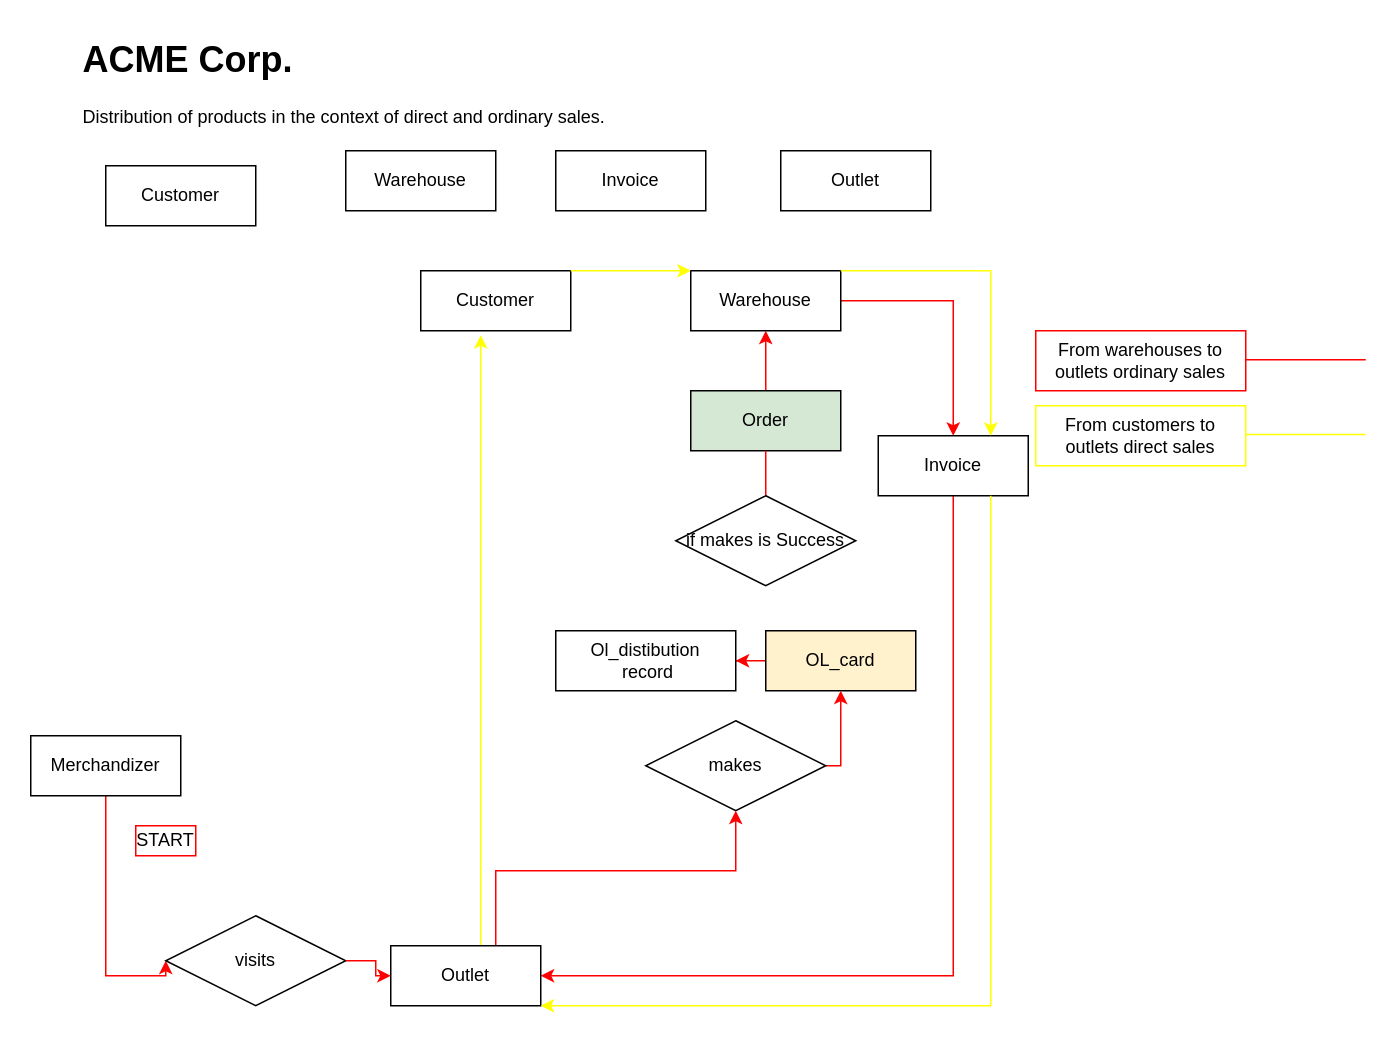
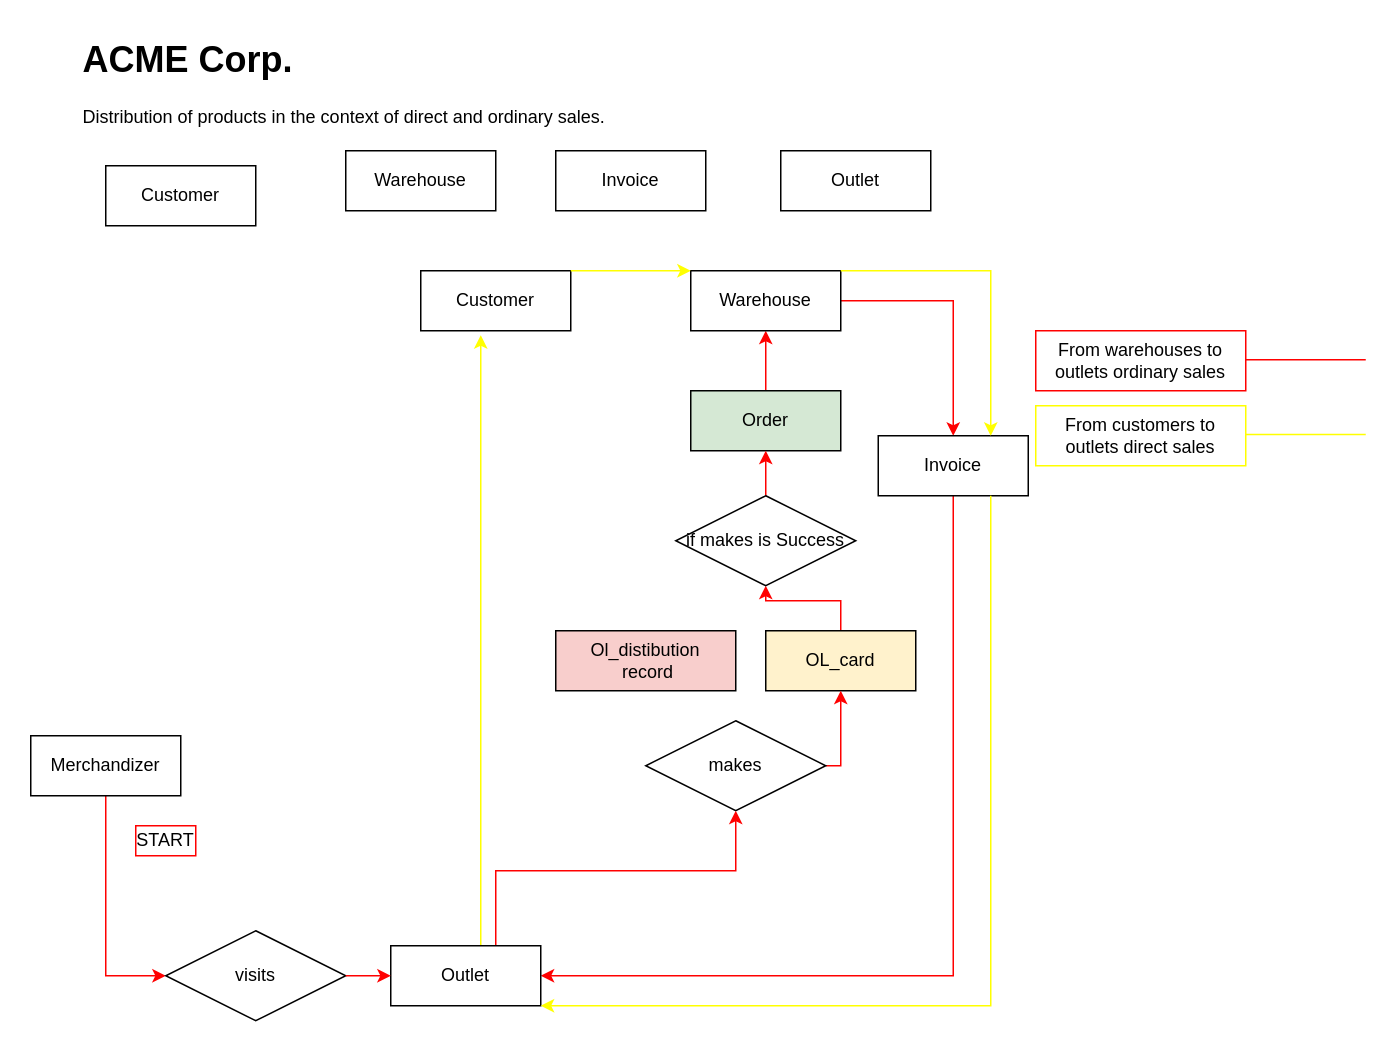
  <mxCell id="0" />
  <mxCell id="1" parent="0" />
  <mxCell id="2" value="" style="edgeStyle=orthogonalEdgeStyle;rounded=0;orthogonalLoop=1;jettySize=auto;html=1;strokeColor=#FF0000;entryX=0;entryY=0.5;entryDx=0;entryDy=0;" parent="1" source="3" target="10" edge="1"><mxGeometry relative="1" as="geometry"><Array as="points"><mxPoint x="70" y="650" /></Array></mxGeometry></mxCell>
  <mxCell id="3" value="Merchandizer" style="whiteSpace=wrap;html=1;align=center;" parent="1" vertex="1"><mxGeometry x="20" y="490" width="100" height="40" as="geometry" /></mxCell>
- <mxCell id="4" value="" style="edgeStyle=orthogonalEdgeStyle;rounded=0;orthogonalLoop=1;jettySize=auto;html=1;strokeColor=#FF0000;" parent="1" source="5" target="13" edge="1"><mxGeometry relative="1" as="geometry" /></mxCell>
+ <mxCell id="4" value="" style="edgeStyle=orthogonalEdgeStyle;rounded=0;orthogonalLoop=1;jettySize=auto;html=1;strokeColor=#FF0000;" parent="1" source="5" target="12" edge="1"><mxGeometry relative="1" as="geometry" /></mxCell>
  <mxCell id="5" value="OL_card" style="whiteSpace=wrap;html=1;align=center;fillColor=#fff2cc;" parent="1" vertex="1"><mxGeometry x="510" y="420" width="100" height="40" as="geometry" /></mxCell>
  <mxCell id="6" style="edgeStyle=orthogonalEdgeStyle;rounded=0;orthogonalLoop=1;jettySize=auto;html=1;entryX=0.5;entryY=1;entryDx=0;entryDy=0;strokeColor=#FF0000;" parent="1" source="7" target="9" edge="1"><mxGeometry relative="1" as="geometry" /></mxCell>
  <mxCell id="7" value="Order" style="whiteSpace=wrap;html=1;align=center;fillColor=#d5e8d4;" parent="1" vertex="1"><mxGeometry x="460" y="260" width="100" height="40" as="geometry" /></mxCell>
  <mxCell id="8" style="edgeStyle=orthogonalEdgeStyle;rounded=0;orthogonalLoop=1;jettySize=auto;html=1;entryX=0.5;entryY=0;entryDx=0;entryDy=0;strokeColor=#FF0000;" parent="1" source="9" target="17" edge="1"><mxGeometry relative="1" as="geometry" /></mxCell>
  <mxCell id="9" value="Warehouse" style="whiteSpace=wrap;html=1;align=center;" parent="1" vertex="1"><mxGeometry x="460" y="180" width="100" height="40" as="geometry" /></mxCell>
- <mxCell id="10" value="visits" style="shape=rhombus;perimeter=rhombusPerimeter;whiteSpace=wrap;html=1;align=center;" parent="1" vertex="1"><mxGeometry x="110" y="610" width="120" height="60" as="geometry" /></mxCell>
- <mxCell id="11" value="" style="edgeStyle=orthogonalEdgeStyle;rounded=0;orthogonalLoop=1;jettySize=auto;html=1;strokeColor=#FF0000;entryX=0.5;entryY=1;entryDx=0;entryDy=0;endArrow=none;" parent="1" source="12" target="7" edge="1"><mxGeometry relative="1" as="geometry"><mxPoint x="330" y="220" as="targetPoint" /></mxGeometry></mxCell>
+ <mxCell id="10" value="visits" style="shape=rhombus;perimeter=rhombusPerimeter;whiteSpace=wrap;html=1;align=center;" parent="1" vertex="1"><mxGeometry x="110" y="620" width="120" height="60" as="geometry" /></mxCell>
+ <mxCell id="11" value="" style="edgeStyle=orthogonalEdgeStyle;rounded=0;orthogonalLoop=1;jettySize=auto;html=1;strokeColor=#FF0000;entryX=0.5;entryY=1;entryDx=0;entryDy=0;" parent="1" source="12" target="7" edge="1"><mxGeometry relative="1" as="geometry"><mxPoint x="330" y="220" as="targetPoint" /></mxGeometry></mxCell>
  <mxCell id="12" value="if makes is Success" style="shape=rhombus;perimeter=rhombusPerimeter;whiteSpace=wrap;html=1;align=center;" parent="1" vertex="1"><mxGeometry x="450" y="330" width="120" height="60" as="geometry" /></mxCell>
- <mxCell id="13" value="Ol_distibution&lt;br&gt;&amp;nbsp;record" style="whiteSpace=wrap;html=1;" parent="1" vertex="1"><mxGeometry x="370" y="420" width="120" height="40" as="geometry" /></mxCell>
+ <mxCell id="13" value="Ol_distibution&lt;br&gt;&amp;nbsp;record" style="whiteSpace=wrap;html=1;fillColor=#f8cecc;" parent="1" vertex="1"><mxGeometry x="370" y="420" width="120" height="40" as="geometry" /></mxCell>
  <mxCell id="14" style="edgeStyle=orthogonalEdgeStyle;rounded=0;orthogonalLoop=1;jettySize=auto;html=1;entryX=0.5;entryY=1;entryDx=0;entryDy=0;strokeColor=#FF0000;" parent="1" source="15" target="5" edge="1"><mxGeometry relative="1" as="geometry"><Array as="points"><mxPoint x="490" y="510" /><mxPoint x="560" y="510" /></Array></mxGeometry></mxCell>
  <mxCell id="15" value="makes" style="shape=rhombus;perimeter=rhombusPerimeter;whiteSpace=wrap;html=1;align=center;" parent="1" vertex="1"><mxGeometry x="430" y="480" width="120" height="60" as="geometry" /></mxCell>
  <mxCell id="16" style="edgeStyle=orthogonalEdgeStyle;rounded=0;orthogonalLoop=1;jettySize=auto;html=1;entryX=1;entryY=0.5;entryDx=0;entryDy=0;strokeColor=#FF0000;" parent="1" source="17" target="21" edge="1"><mxGeometry relative="1" as="geometry"><mxPoint x="390" y="660" as="targetPoint" /><Array as="points"><mxPoint x="635" y="650" /></Array></mxGeometry></mxCell>
  <mxCell id="17" value="Invoice" style="whiteSpace=wrap;html=1;align=center;" parent="1" vertex="1"><mxGeometry x="585" y="290" width="100" height="40" as="geometry" /></mxCell>
  <mxCell id="18" value="Customer" style="whiteSpace=wrap;html=1;align=center;" parent="1" vertex="1"><mxGeometry x="280" y="180" width="100" height="40" as="geometry" /></mxCell>
  <mxCell id="19" style="edgeStyle=orthogonalEdgeStyle;rounded=0;orthogonalLoop=1;jettySize=auto;html=1;entryX=0.5;entryY=1;entryDx=0;entryDy=0;strokeColor=#FF0000;" parent="1" source="21" target="15" edge="1"><mxGeometry relative="1" as="geometry"><Array as="points"><mxPoint x="330" y="580" /><mxPoint x="490" y="580" /></Array></mxGeometry></mxCell>
  <mxCell id="20" style="edgeStyle=orthogonalEdgeStyle;rounded=0;orthogonalLoop=1;jettySize=auto;html=1;strokeColor=#FFFF00;exitX=0.5;exitY=0;exitDx=0;exitDy=0;" parent="1" source="21" edge="1"><mxGeometry relative="1" as="geometry"><mxPoint x="320" y="620" as="sourcePoint" /><mxPoint x="320" y="223" as="targetPoint" /><Array as="points"><mxPoint x="320" y="630" /><mxPoint x="320" y="223" /></Array></mxGeometry></mxCell>
  <mxCell id="21" value="Outlet" style="whiteSpace=wrap;html=1;align=center;" parent="1" vertex="1"><mxGeometry x="260" y="630" width="100" height="40" as="geometry" /></mxCell>
  <mxCell id="22" value="" style="edgeStyle=orthogonalEdgeStyle;rounded=0;orthogonalLoop=1;jettySize=auto;html=1;strokeColor=#FF0000;" parent="1" source="10" target="21" edge="1"><mxGeometry relative="1" as="geometry"><mxPoint x="230" y="650" as="sourcePoint" /><mxPoint x="330" y="610" as="targetPoint" /></mxGeometry></mxCell>
  <mxCell id="23" value="START" style="text;html=1;strokeColor=#FF0000;fillColor=none;align=center;verticalAlign=middle;whiteSpace=wrap;rounded=0;" parent="1" vertex="1"><mxGeometry x="90" y="550" width="40" height="20" as="geometry" /></mxCell>
  <mxCell id="24" value="From warehouses to outlets ordinary sales" style="text;html=1;strokeColor=#FF0000;fillColor=none;align=center;verticalAlign=middle;whiteSpace=wrap;rounded=0;" parent="1" vertex="1"><mxGeometry x="690" y="220" width="140" height="40" as="geometry" /></mxCell>
  <mxCell id="25" value="" style="endArrow=none;html=1;strokeColor=#FF0000;" parent="1" edge="1"><mxGeometry width="50" height="50" relative="1" as="geometry"><mxPoint x="830" y="239.29" as="sourcePoint" /><mxPoint x="910" y="239.29" as="targetPoint" /><Array as="points"><mxPoint x="860" y="239.29" /></Array></mxGeometry></mxCell>
  <mxCell id="26" value="From customers to outlets direct sales" style="text;html=1;strokeColor=#FFFF00;fillColor=none;align=center;verticalAlign=middle;whiteSpace=wrap;rounded=0;" parent="1" vertex="1"><mxGeometry x="690" y="270" width="140" height="40" as="geometry" /></mxCell>
  <mxCell id="27" value="" style="endArrow=none;html=1;strokeColor=#FFFF00;" parent="1" edge="1"><mxGeometry width="50" height="50" relative="1" as="geometry"><mxPoint x="830" y="289.17" as="sourcePoint" /><mxPoint x="910" y="289.17" as="targetPoint" /><Array as="points"><mxPoint x="860" y="289.17" /></Array></mxGeometry></mxCell>
  <mxCell id="28" style="edgeStyle=orthogonalEdgeStyle;rounded=0;orthogonalLoop=1;jettySize=auto;html=1;strokeColor=#FFFF00;exitX=1;exitY=0;exitDx=0;exitDy=0;entryX=0;entryY=0;entryDx=0;entryDy=0;" parent="1" source="18" target="9" edge="1"><mxGeometry relative="1" as="geometry"><mxPoint x="390" y="210" as="sourcePoint" /><mxPoint x="470" y="210" as="targetPoint" /><Array as="points"><mxPoint x="420" y="180" /><mxPoint x="420" y="180" /></Array></mxGeometry></mxCell>
  <mxCell id="29" style="edgeStyle=orthogonalEdgeStyle;rounded=0;orthogonalLoop=1;jettySize=auto;html=1;strokeColor=#FFFF00;exitX=1;exitY=0;exitDx=0;exitDy=0;entryX=0.75;entryY=0;entryDx=0;entryDy=0;" parent="1" source="9" target="17" edge="1"><mxGeometry relative="1" as="geometry"><mxPoint x="585" y="180" as="sourcePoint" /><mxPoint x="665" y="180" as="targetPoint" /><Array as="points"><mxPoint x="660" y="180" /></Array></mxGeometry></mxCell>
  <mxCell id="30" style="edgeStyle=orthogonalEdgeStyle;rounded=0;orthogonalLoop=1;jettySize=auto;html=1;strokeColor=#FFFF00;exitX=0.75;exitY=1;exitDx=0;exitDy=0;entryX=1;entryY=1;entryDx=0;entryDy=0;" parent="1" source="17" target="21" edge="1"><mxGeometry relative="1" as="geometry"><mxPoint x="670" y="390" as="sourcePoint" /><mxPoint x="750" y="390" as="targetPoint" /><Array as="points"><mxPoint x="660" y="670" /></Array></mxGeometry></mxCell>
  <mxCell id="31" value="Outlet" style="whiteSpace=wrap;html=1;align=center;" vertex="1" parent="1"><mxGeometry x="520" y="100" width="100" height="40" as="geometry" /></mxCell>
  <mxCell id="32" value="Invoice" style="whiteSpace=wrap;html=1;align=center;" vertex="1" parent="1"><mxGeometry x="370" y="100" width="100" height="40" as="geometry" /></mxCell>
  <mxCell id="33" value="Warehouse" style="whiteSpace=wrap;html=1;align=center;" vertex="1" parent="1"><mxGeometry x="230" y="100" width="100" height="40" as="geometry" /></mxCell>
  <mxCell id="34" value="Customer" style="whiteSpace=wrap;html=1;align=center;" vertex="1" parent="1"><mxGeometry x="70" y="110" width="100" height="40" as="geometry" /></mxCell>
  <mxCell id="35" value="&lt;h1&gt;ACME Corp.&lt;/h1&gt;&lt;p&gt;Distribution of products in the context of direct and ordinary sales.&lt;/p&gt;" style="text;html=1;strokeColor=none;fillColor=none;spacing=5;spacingTop=-20;whiteSpace=wrap;overflow=hidden;rounded=0;" vertex="1" parent="1"><mxGeometry x="50" y="20" width="840" height="70" as="geometry" /></mxCell>
